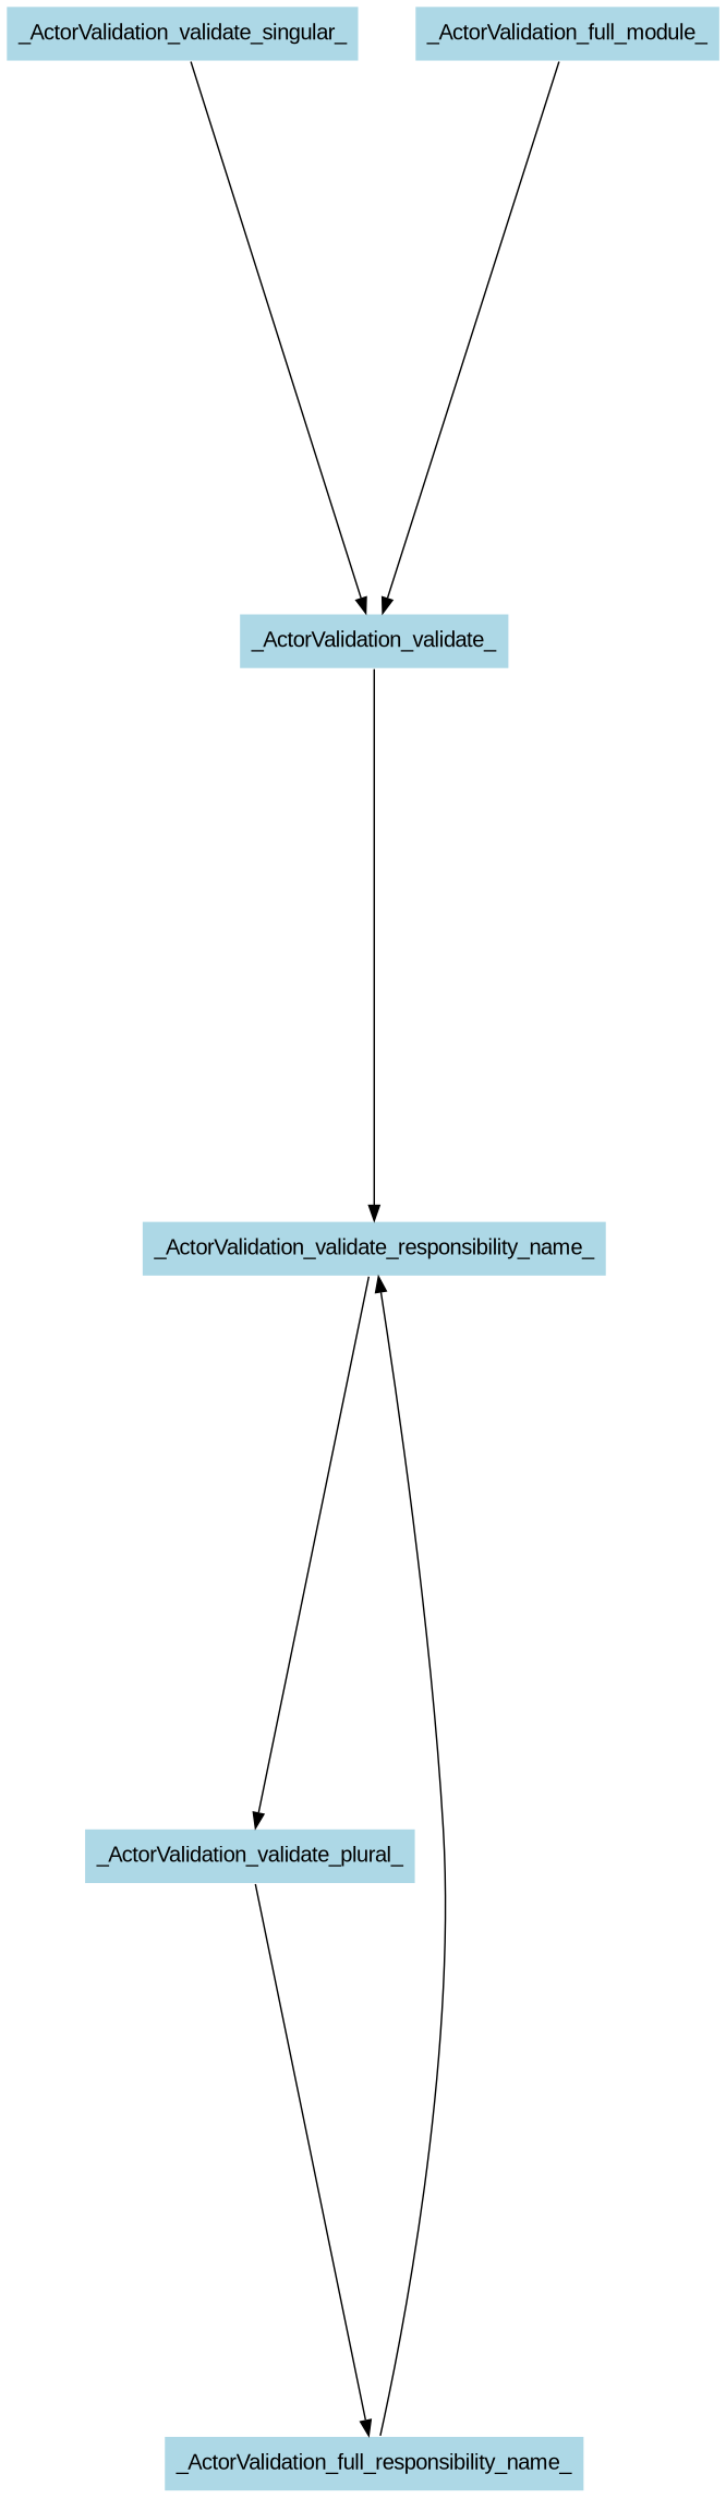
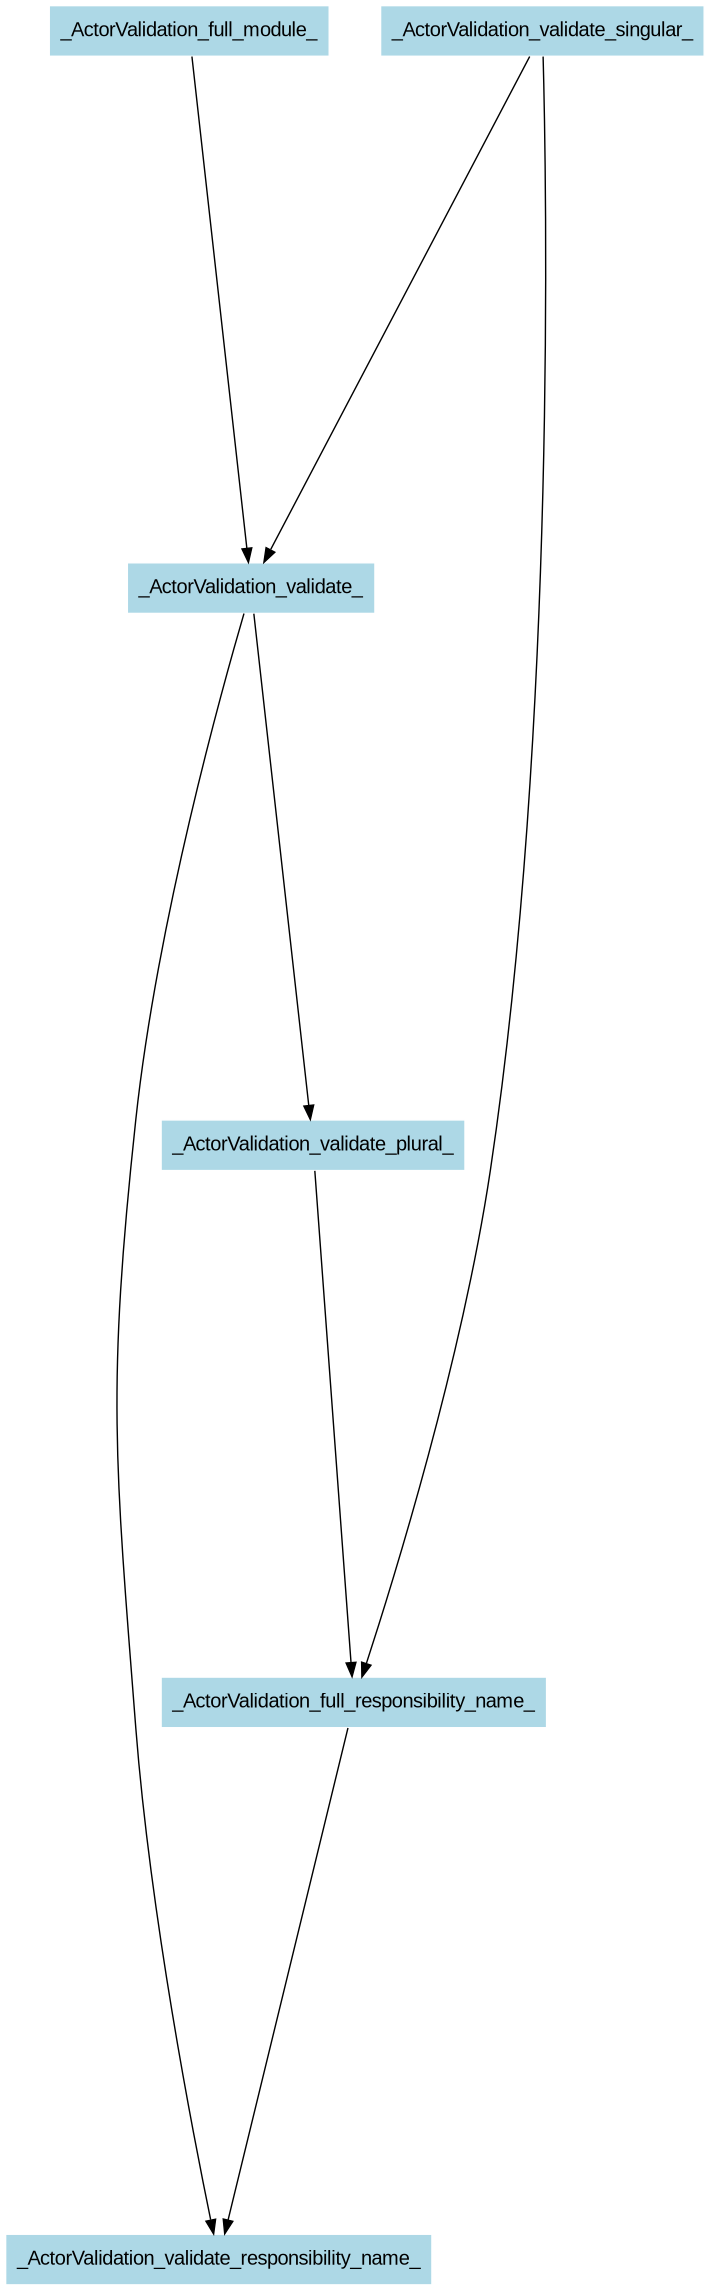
  digraph {
    nodesep=0.5
    ranksep=5
    node [color=white fillcolor=lightblue fontname=Arial shape=box style=filled]
    edge [fontname=Arial]
    _ActorValidation_validate_
    _ActorValidation_validate_responsibility_name_
    _ActorValidation_validate_plural_
    _ActorValidation_validate_singular_
    _ActorValidation_full_responsibility_name_
    n6 [label=_ActorValidation_full_module_]
    _ActorValidation_validate_ -> _ActorValidation_validate_responsibility_name_
-   _ActorValidation_validate_responsibility_name_ -> _ActorValidation_validate_plural_
+   _ActorValidation_validate_ -> _ActorValidation_validate_plural_
    _ActorValidation_validate_plural_ -> _ActorValidation_full_responsibility_name_
    _ActorValidation_validate_singular_ -> _ActorValidation_validate_
+   _ActorValidation_validate_singular_ -> _ActorValidation_full_responsibility_name_
    _ActorValidation_full_responsibility_name_ -> _ActorValidation_validate_responsibility_name_
    n6 -> _ActorValidation_validate_
  }
